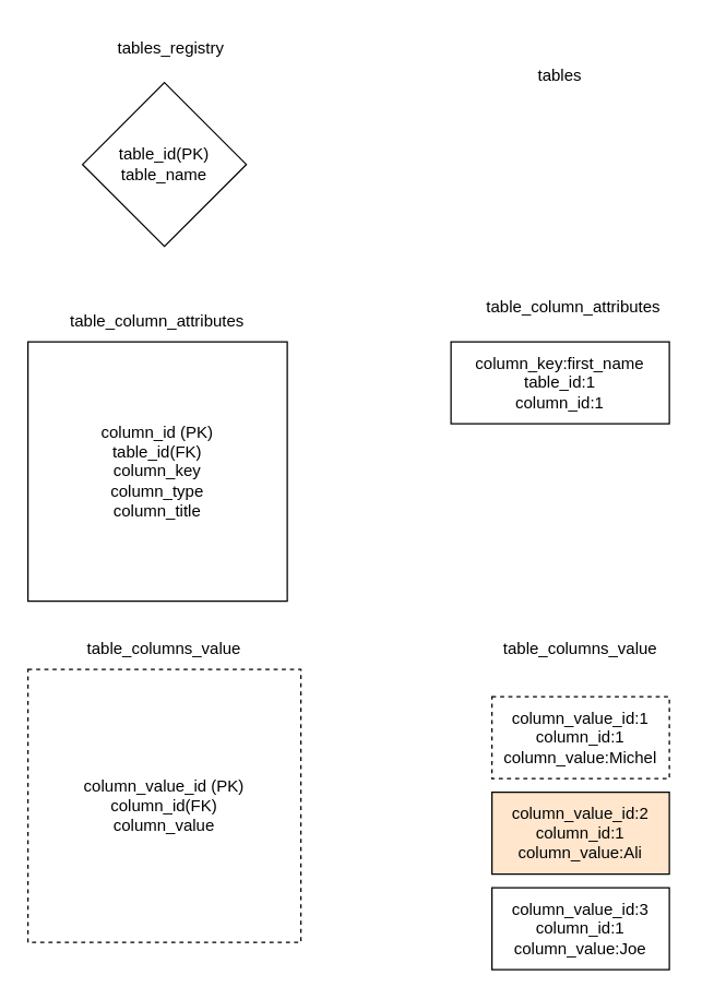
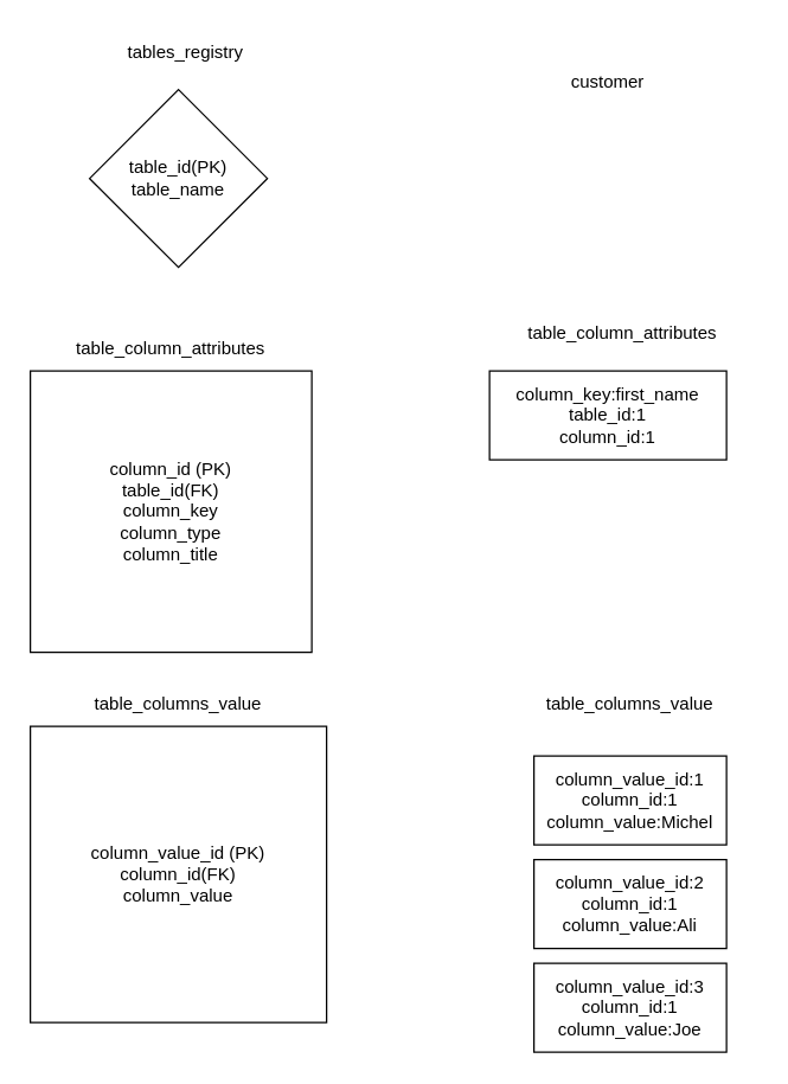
  <mxCell id="0" />
  <mxCell id="1" parent="0" />
  <mxCell id="2" value="column_id (PK)&lt;br&gt;table_id(FK)&lt;br&gt;column_key&lt;br&gt;column_type&lt;br&gt;column_title" style="whiteSpace=wrap;html=1;aspect=fixed;" vertex="1" parent="1"><mxGeometry x="20" y="250" width="190" height="190" as="geometry" /></mxCell>
  <mxCell id="3" value="table_column_attributes" style="text;html=1;strokeColor=none;fillColor=none;align=center;verticalAlign=middle;whiteSpace=wrap;rounded=0;" vertex="1" parent="1"><mxGeometry x="30" y="220" width="170" height="30" as="geometry" /></mxCell>
  <mxCell id="4" value="table_id(PK)&lt;br&gt;table_name" style="rhombus;whiteSpace=wrap;html=1;aspect=fixed;" vertex="1" parent="1"><mxGeometry x="60" y="60" width="120" height="120" as="geometry" /></mxCell>
  <mxCell id="5" value="tables_registry" style="text;html=1;strokeColor=none;fillColor=none;align=center;verticalAlign=middle;whiteSpace=wrap;rounded=0;" vertex="1" parent="1"><mxGeometry x="40" y="20" width="170" height="30" as="geometry" /></mxCell>
- <mxCell id="6" value="column_value_id (PK)&lt;br&gt;column_id(FK)&lt;br&gt;column_value&lt;br&gt;" style="whiteSpace=wrap;html=1;aspect=fixed;dashed=1;" vertex="1" parent="1"><mxGeometry x="20" y="490" width="200" height="200" as="geometry" /></mxCell>
+ <mxCell id="6" value="column_value_id (PK)&lt;br&gt;column_id(FK)&lt;br&gt;column_value&lt;br&gt;" style="whiteSpace=wrap;html=1;aspect=fixed;" vertex="1" parent="1"><mxGeometry x="20" y="490" width="200" height="200" as="geometry" /></mxCell>
  <mxCell id="7" value="table_columns_value" style="text;html=1;strokeColor=none;fillColor=none;align=center;verticalAlign=middle;whiteSpace=wrap;rounded=0;" vertex="1" parent="1"><mxGeometry x="35" y="460" width="170" height="30" as="geometry" /></mxCell>
- <mxCell id="8" value="tables" style="text;html=1;strokeColor=none;fillColor=none;align=center;verticalAlign=middle;whiteSpace=wrap;rounded=0;" vertex="1" parent="1"><mxGeometry x="325" y="40" width="170" height="30" as="geometry" /></mxCell>
+ <mxCell id="8" value="customer" style="text;html=1;strokeColor=none;fillColor=none;align=center;verticalAlign=middle;whiteSpace=wrap;rounded=0;" vertex="1" parent="1"><mxGeometry x="325" y="40" width="170" height="30" as="geometry" /></mxCell>
  <mxCell id="9" value="table_column_attributes" style="text;html=1;strokeColor=none;fillColor=none;align=center;verticalAlign=middle;whiteSpace=wrap;rounded=0;" vertex="1" parent="1"><mxGeometry x="335" y="210" width="170" height="30" as="geometry" /></mxCell>
  <mxCell id="10" value="table_columns_value" style="text;html=1;strokeColor=none;fillColor=none;align=center;verticalAlign=middle;whiteSpace=wrap;rounded=0;" vertex="1" parent="1"><mxGeometry x="340" y="460" width="170" height="30" as="geometry" /></mxCell>
- <mxCell id="11" value="column_value_id:1&lt;br&gt;column_id:1&lt;br&gt;column_value:Michel" style="whiteSpace=wrap;html=1;dashed=1;" vertex="1" parent="1"><mxGeometry x="360" y="510" width="130" height="60" as="geometry" /></mxCell>
- <mxCell id="12" value="column_value_id:2&lt;br&gt;column_id:1&lt;br&gt;column_value:Ali" style="whiteSpace=wrap;html=1;fillColor=#ffe6cc;" vertex="1" parent="1"><mxGeometry x="360" y="580" width="130" height="60" as="geometry" /></mxCell>
+ <mxCell id="11" value="column_value_id:1&lt;br&gt;column_id:1&lt;br&gt;column_value:Michel" style="whiteSpace=wrap;html=1;" vertex="1" parent="1"><mxGeometry x="360" y="510" width="130" height="60" as="geometry" /></mxCell>
+ <mxCell id="12" value="column_value_id:2&lt;br&gt;column_id:1&lt;br&gt;column_value:Ali" style="whiteSpace=wrap;html=1;" vertex="1" parent="1"><mxGeometry x="360" y="580" width="130" height="60" as="geometry" /></mxCell>
  <mxCell id="13" value="column_value_id:3&lt;br&gt;column_id:1&lt;br&gt;column_value:Joe" style="whiteSpace=wrap;html=1;" vertex="1" parent="1"><mxGeometry x="360" y="650" width="130" height="60" as="geometry" /></mxCell>
  <mxCell id="14" value="column_key:first_name&lt;br&gt;table_id:1&lt;br&gt;column_id:1" style="rounded=0;whiteSpace=wrap;html=1;" vertex="1" parent="1"><mxGeometry x="330" y="250" width="160" height="60" as="geometry" /></mxCell>
